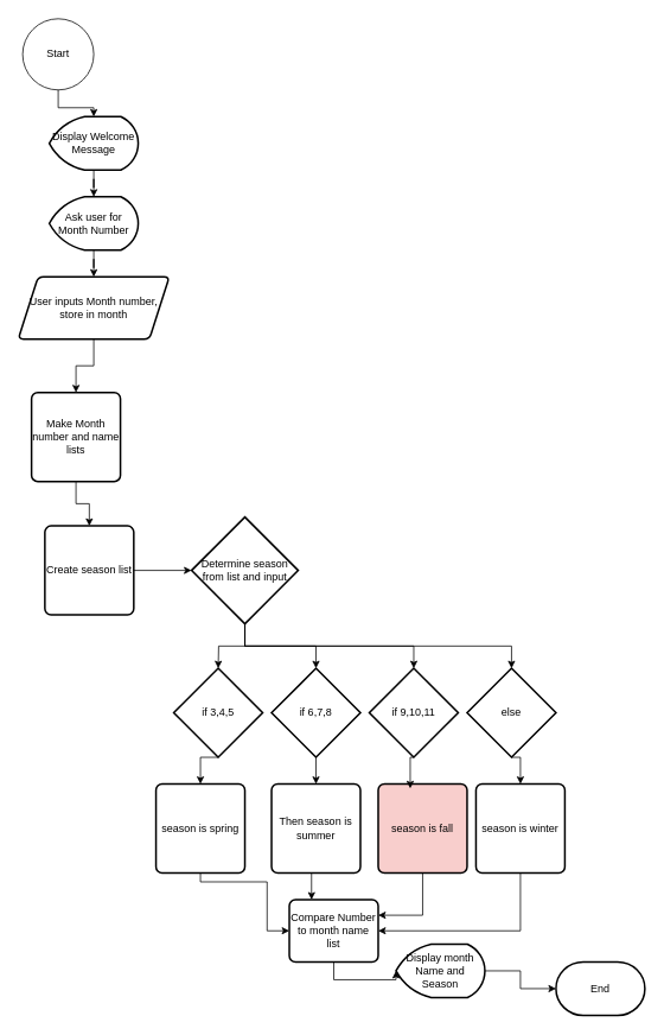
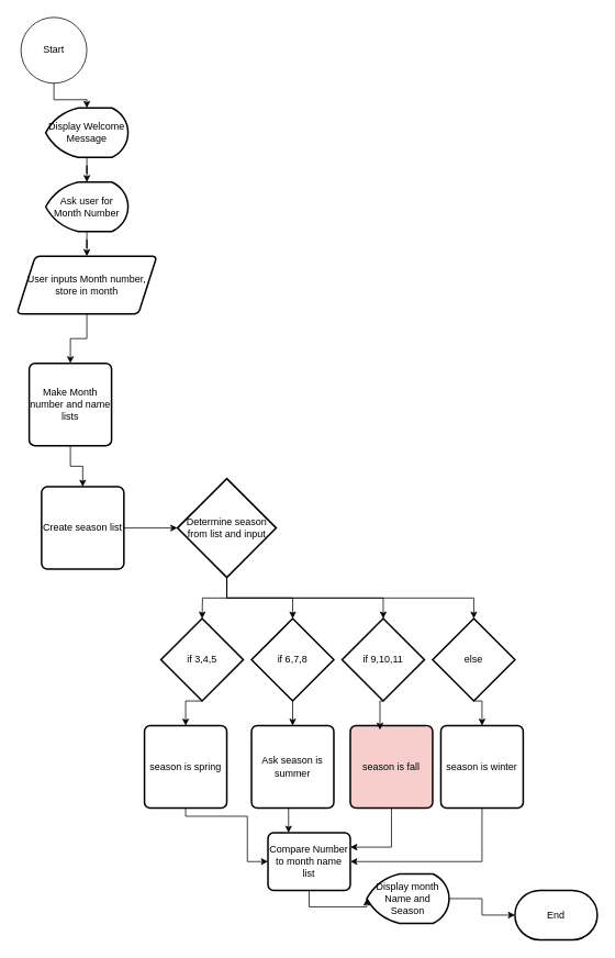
  <mxCell id="0" />
  <mxCell id="1" parent="0" />
  <mxCell id="2" value="Start" style="ellipse;whiteSpace=wrap;html=1;aspect=fixed;" parent="1" vertex="1"><mxGeometry x="25" y="20" width="80" height="80" as="geometry" /></mxCell>
  <mxCell id="3" value="Display Welcome Message" style="strokeWidth=2;html=1;shape=mxgraph.flowchart.display;whiteSpace=wrap;" parent="1" vertex="1"><mxGeometry x="55" y="130" width="100" height="60" as="geometry" /></mxCell>
  <mxCell id="4" style="edgeStyle=orthogonalEdgeStyle;rounded=0;orthogonalLoop=1;jettySize=auto;html=1;entryX=0.5;entryY=0;entryDx=0;entryDy=0;entryPerimeter=0;" parent="1" source="2" target="3" edge="1"><mxGeometry relative="1" as="geometry" /></mxCell>
  <mxCell id="5" value="End" style="strokeWidth=2;html=1;shape=mxgraph.flowchart.terminator;whiteSpace=wrap;" parent="1" vertex="1"><mxGeometry x="625" y="1080" width="100" height="60" as="geometry" /></mxCell>
  <mxCell id="6" style="edgeStyle=orthogonalEdgeStyle;rounded=0;orthogonalLoop=1;jettySize=auto;html=1;" parent="1" source="7" target="10" edge="1"><mxGeometry relative="1" as="geometry" /></mxCell>
  <mxCell id="7" value="Ask user for Month Number" style="strokeWidth=2;html=1;shape=mxgraph.flowchart.display;whiteSpace=wrap;" parent="1" vertex="1"><mxGeometry x="55" y="220" width="100" height="60" as="geometry" /></mxCell>
  <mxCell id="8" style="edgeStyle=orthogonalEdgeStyle;rounded=0;orthogonalLoop=1;jettySize=auto;html=1;entryX=0.5;entryY=0;entryDx=0;entryDy=0;entryPerimeter=0;" parent="1" source="3" target="7" edge="1"><mxGeometry relative="1" as="geometry" /></mxCell>
  <mxCell id="9" style="edgeStyle=orthogonalEdgeStyle;rounded=0;orthogonalLoop=1;jettySize=auto;html=1;" parent="1" source="10" target="13" edge="1"><mxGeometry relative="1" as="geometry" /></mxCell>
  <mxCell id="10" value="User inputs Month number, store in month" style="shape=parallelogram;html=1;strokeWidth=2;perimeter=parallelogramPerimeter;whiteSpace=wrap;rounded=1;arcSize=12;size=0.132;" parent="1" vertex="1"><mxGeometry x="20" y="310" width="170" height="70" as="geometry" /></mxCell>
  <mxCell id="11" value="Create season list" style="rounded=1;whiteSpace=wrap;html=1;absoluteArcSize=1;arcSize=14;strokeWidth=2;" parent="1" vertex="1"><mxGeometry x="50" y="590" width="100" height="100" as="geometry" /></mxCell>
  <mxCell id="12" style="edgeStyle=orthogonalEdgeStyle;rounded=0;orthogonalLoop=1;jettySize=auto;html=1;entryX=0.5;entryY=0;entryDx=0;entryDy=0;" edge="1" parent="1" source="13" target="11"><mxGeometry relative="1" as="geometry" /></mxCell>
  <mxCell id="13" value="Make Month number and name lists" style="rounded=1;whiteSpace=wrap;html=1;absoluteArcSize=1;arcSize=14;strokeWidth=2;" parent="1" vertex="1"><mxGeometry x="35" y="440" width="100" height="100" as="geometry" /></mxCell>
  <mxCell id="14" style="edgeStyle=orthogonalEdgeStyle;rounded=0;orthogonalLoop=1;jettySize=auto;html=1;" edge="1" parent="1" source="15"><mxGeometry relative="1" as="geometry"><mxPoint x="245" y="750" as="targetPoint" /></mxGeometry></mxCell>
  <mxCell id="15" value="Determine season from list and input" style="strokeWidth=2;html=1;shape=mxgraph.flowchart.decision;whiteSpace=wrap;" vertex="1" parent="1"><mxGeometry x="215" y="580" width="120" height="120" as="geometry" /></mxCell>
  <mxCell id="16" style="edgeStyle=orthogonalEdgeStyle;rounded=0;orthogonalLoop=1;jettySize=auto;html=1;exitX=1;exitY=0.5;exitDx=0;exitDy=0;entryX=0;entryY=0.5;entryDx=0;entryDy=0;entryPerimeter=0;" edge="1" parent="1" source="11" target="15"><mxGeometry relative="1" as="geometry" /></mxCell>
  <mxCell id="17" style="edgeStyle=orthogonalEdgeStyle;rounded=0;orthogonalLoop=1;jettySize=auto;html=1;exitX=0.5;exitY=1;exitDx=0;exitDy=0;exitPerimeter=0;entryX=0.5;entryY=0;entryDx=0;entryDy=0;" edge="1" parent="1" source="18" target="28"><mxGeometry relative="1" as="geometry" /></mxCell>
  <mxCell id="18" value="if 6,7,8" style="strokeWidth=2;html=1;shape=mxgraph.flowchart.decision;whiteSpace=wrap;" vertex="1" parent="1"><mxGeometry x="305" y="750" width="100" height="100" as="geometry" /></mxCell>
  <mxCell id="19" value="if 9,10,11" style="strokeWidth=2;html=1;shape=mxgraph.flowchart.decision;whiteSpace=wrap;" vertex="1" parent="1"><mxGeometry x="415" y="750" width="100" height="100" as="geometry" /></mxCell>
  <mxCell id="20" style="edgeStyle=orthogonalEdgeStyle;rounded=0;orthogonalLoop=1;jettySize=auto;html=1;exitX=0.5;exitY=1;exitDx=0;exitDy=0;exitPerimeter=0;entryX=0.5;entryY=0;entryDx=0;entryDy=0;" edge="1" parent="1" source="21" target="30"><mxGeometry relative="1" as="geometry" /></mxCell>
  <mxCell id="21" value="if 3,4,5" style="strokeWidth=2;html=1;shape=mxgraph.flowchart.decision;whiteSpace=wrap;" vertex="1" parent="1"><mxGeometry x="195" y="750" width="100" height="100" as="geometry" /></mxCell>
  <mxCell id="22" style="edgeStyle=orthogonalEdgeStyle;rounded=0;orthogonalLoop=1;jettySize=auto;html=1;exitX=0.5;exitY=1;exitDx=0;exitDy=0;exitPerimeter=0;entryX=0.5;entryY=0;entryDx=0;entryDy=0;" edge="1" parent="1" source="23" target="32"><mxGeometry relative="1" as="geometry" /></mxCell>
  <mxCell id="23" value="else" style="strokeWidth=2;html=1;shape=mxgraph.flowchart.decision;whiteSpace=wrap;" vertex="1" parent="1"><mxGeometry x="525" y="750" width="100" height="100" as="geometry" /></mxCell>
  <mxCell id="24" style="edgeStyle=orthogonalEdgeStyle;rounded=0;orthogonalLoop=1;jettySize=auto;html=1;exitX=0.5;exitY=1;exitDx=0;exitDy=0;exitPerimeter=0;entryX=0.5;entryY=0;entryDx=0;entryDy=0;entryPerimeter=0;" edge="1" parent="1" source="15" target="18"><mxGeometry relative="1" as="geometry" /></mxCell>
  <mxCell id="25" style="edgeStyle=orthogonalEdgeStyle;rounded=0;orthogonalLoop=1;jettySize=auto;html=1;exitX=0.5;exitY=1;exitDx=0;exitDy=0;exitPerimeter=0;entryX=0.5;entryY=0;entryDx=0;entryDy=0;entryPerimeter=0;" edge="1" parent="1" source="15" target="19"><mxGeometry relative="1" as="geometry" /></mxCell>
  <mxCell id="26" style="edgeStyle=orthogonalEdgeStyle;rounded=0;orthogonalLoop=1;jettySize=auto;html=1;exitX=0.5;exitY=1;exitDx=0;exitDy=0;exitPerimeter=0;entryX=0.5;entryY=0;entryDx=0;entryDy=0;entryPerimeter=0;" edge="1" parent="1" source="15" target="23"><mxGeometry relative="1" as="geometry" /></mxCell>
  <mxCell id="27" style="edgeStyle=orthogonalEdgeStyle;rounded=0;orthogonalLoop=1;jettySize=auto;html=1;exitX=0.5;exitY=1;exitDx=0;exitDy=0;entryX=0.25;entryY=0;entryDx=0;entryDy=0;" edge="1" parent="1" source="28" target="36"><mxGeometry relative="1" as="geometry" /></mxCell>
- <mxCell id="28" value="Then season is summer" style="rounded=1;whiteSpace=wrap;html=1;absoluteArcSize=1;arcSize=14;strokeWidth=2;" vertex="1" parent="1"><mxGeometry x="305" y="880" width="100" height="100" as="geometry" /></mxCell>
+ <mxCell id="28" value="Ask season is summer" style="rounded=1;whiteSpace=wrap;html=1;absoluteArcSize=1;arcSize=14;strokeWidth=2;" vertex="1" parent="1"><mxGeometry x="305" y="880" width="100" height="100" as="geometry" /></mxCell>
  <mxCell id="29" style="edgeStyle=orthogonalEdgeStyle;rounded=0;orthogonalLoop=1;jettySize=auto;html=1;entryX=0;entryY=0.5;entryDx=0;entryDy=0;" edge="1" parent="1" source="30" target="36"><mxGeometry relative="1" as="geometry"><Array as="points"><mxPoint x="225" y="990" /><mxPoint x="300" y="990" /><mxPoint x="300" y="1045" /></Array></mxGeometry></mxCell>
  <mxCell id="30" value="season is spring" style="rounded=1;whiteSpace=wrap;html=1;absoluteArcSize=1;arcSize=14;strokeWidth=2;" vertex="1" parent="1"><mxGeometry x="175" y="880" width="100" height="100" as="geometry" /></mxCell>
  <mxCell id="31" style="edgeStyle=orthogonalEdgeStyle;rounded=0;orthogonalLoop=1;jettySize=auto;html=1;exitX=0.5;exitY=1;exitDx=0;exitDy=0;entryX=1;entryY=0.5;entryDx=0;entryDy=0;" edge="1" parent="1" source="32" target="36"><mxGeometry relative="1" as="geometry" /></mxCell>
  <mxCell id="32" value="season is winter" style="rounded=1;whiteSpace=wrap;html=1;absoluteArcSize=1;arcSize=14;strokeWidth=2;" vertex="1" parent="1"><mxGeometry x="535" y="880" width="100" height="100" as="geometry" /></mxCell>
  <mxCell id="33" style="edgeStyle=orthogonalEdgeStyle;rounded=0;orthogonalLoop=1;jettySize=auto;html=1;exitX=0.5;exitY=1;exitDx=0;exitDy=0;entryX=1;entryY=0.25;entryDx=0;entryDy=0;" edge="1" parent="1" source="34" target="36"><mxGeometry relative="1" as="geometry" /></mxCell>
  <mxCell id="34" value="season is fall" style="rounded=1;whiteSpace=wrap;html=1;absoluteArcSize=1;arcSize=14;strokeWidth=2;fillColor=#f8cecc;" vertex="1" parent="1"><mxGeometry x="425" y="880" width="100" height="100" as="geometry" /></mxCell>
  <mxCell id="35" style="edgeStyle=orthogonalEdgeStyle;rounded=0;orthogonalLoop=1;jettySize=auto;html=1;exitX=0.5;exitY=1;exitDx=0;exitDy=0;exitPerimeter=0;entryX=0.36;entryY=0.05;entryDx=0;entryDy=0;entryPerimeter=0;" edge="1" parent="1" source="19" target="34"><mxGeometry relative="1" as="geometry" /></mxCell>
  <mxCell id="36" value="Compare Number to month name list" style="rounded=1;whiteSpace=wrap;html=1;absoluteArcSize=1;arcSize=14;strokeWidth=2;" vertex="1" parent="1"><mxGeometry x="325" y="1010" width="100" height="70" as="geometry" /></mxCell>
  <mxCell id="37" value="Display month Name and Season" style="strokeWidth=2;html=1;shape=mxgraph.flowchart.display;whiteSpace=wrap;" vertex="1" parent="1"><mxGeometry x="445" y="1060" width="100" height="60" as="geometry" /></mxCell>
  <mxCell id="38" style="edgeStyle=orthogonalEdgeStyle;rounded=0;orthogonalLoop=1;jettySize=auto;html=1;exitX=0.5;exitY=1;exitDx=0;exitDy=0;entryX=0;entryY=0.5;entryDx=0;entryDy=0;entryPerimeter=0;" edge="1" parent="1" source="36" target="37"><mxGeometry relative="1" as="geometry" /></mxCell>
  <mxCell id="39" style="edgeStyle=orthogonalEdgeStyle;rounded=0;orthogonalLoop=1;jettySize=auto;html=1;exitX=1;exitY=0.5;exitDx=0;exitDy=0;exitPerimeter=0;entryX=0;entryY=0.5;entryDx=0;entryDy=0;entryPerimeter=0;" edge="1" parent="1" source="37" target="5"><mxGeometry relative="1" as="geometry" /></mxCell>
